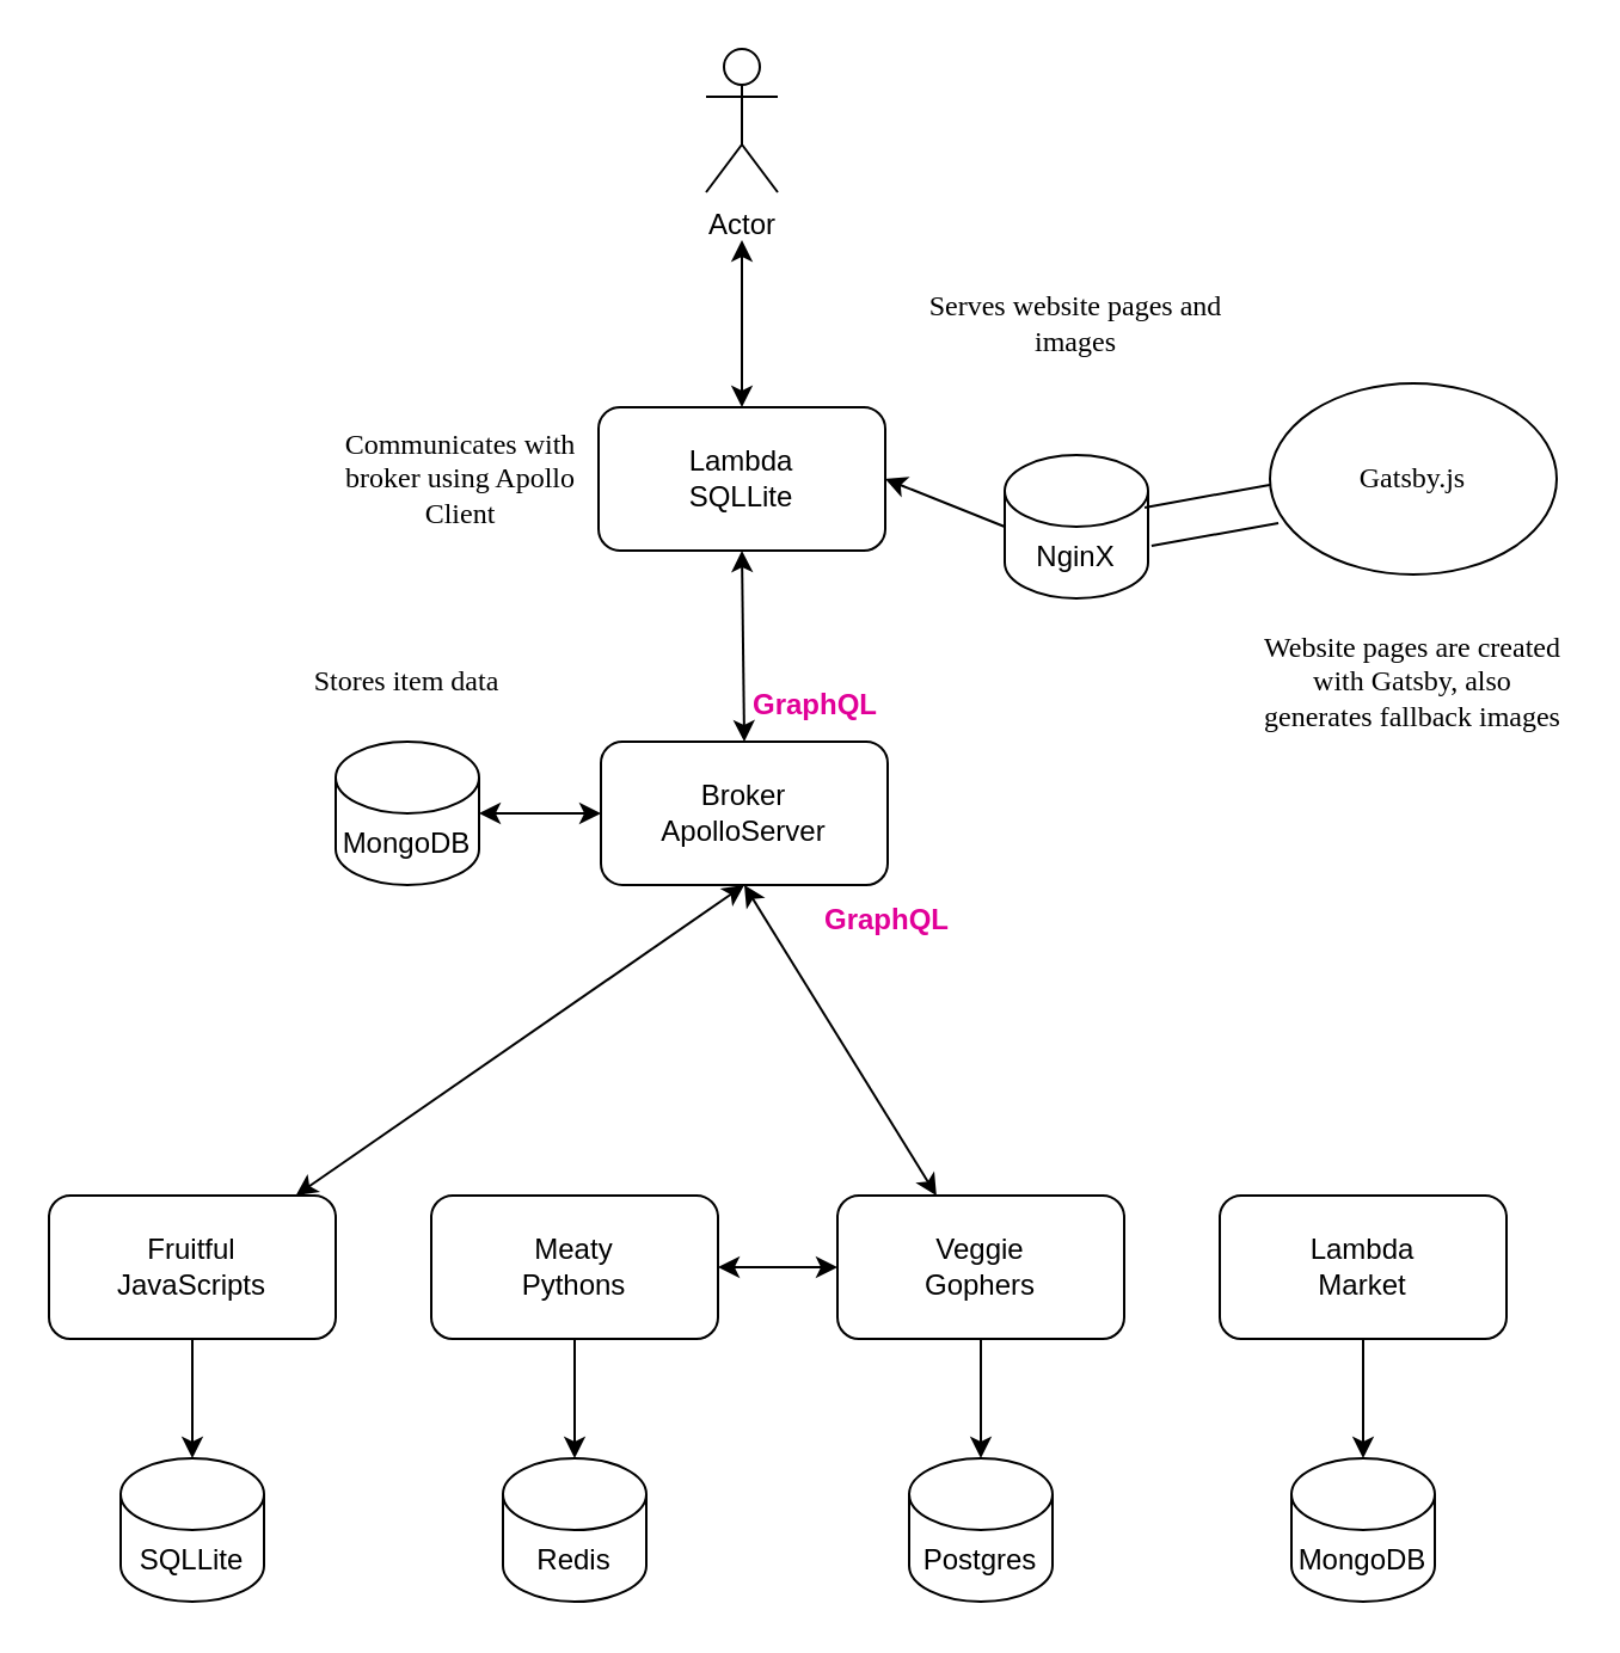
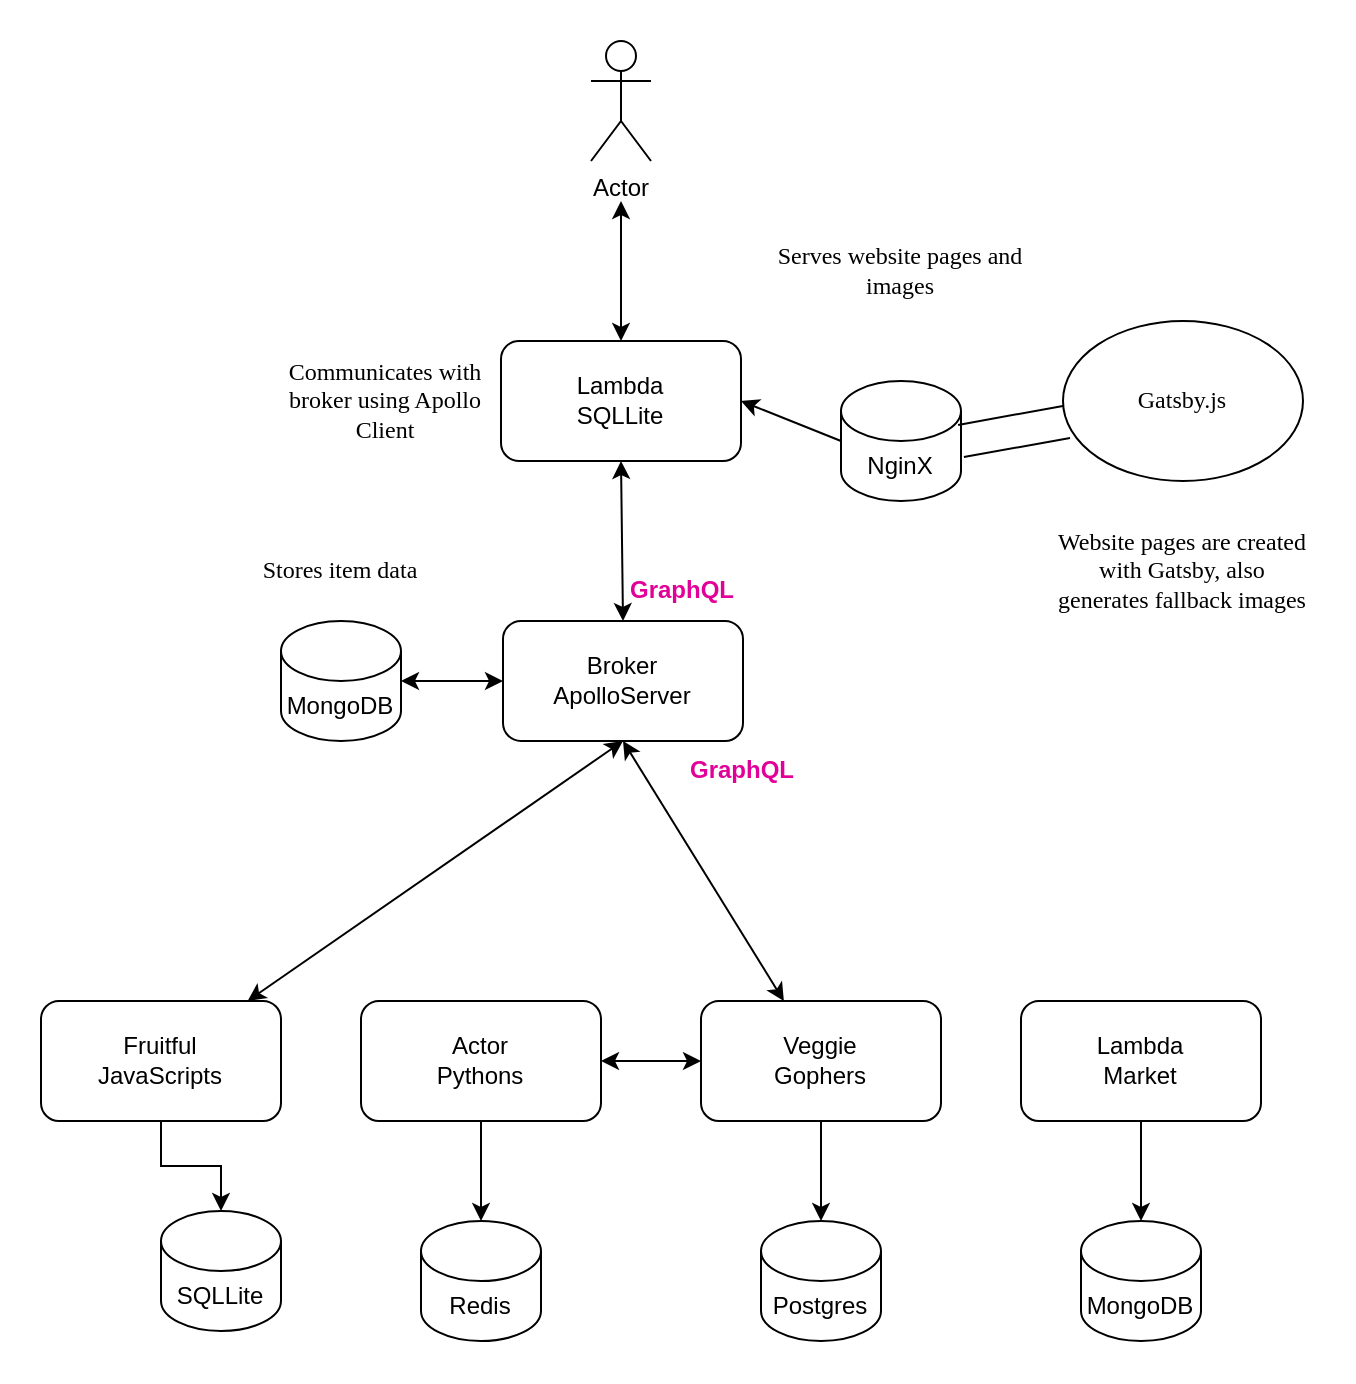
  <mxCell id="0" />
  <mxCell id="1" parent="0" />
  <mxCell id="2" style="edgeStyle=none;html=1;exitX=0.5;exitY=0;exitDx=0;exitDy=0;entryX=0.5;entryY=1;entryDx=0;entryDy=0;startArrow=classic;startFill=1;" edge="1" parent="1" source="3" target="12"><mxGeometry relative="1" as="geometry" /></mxCell>
  <mxCell id="3" value="Broker&lt;br&gt;ApolloServer" style="rounded=1;whiteSpace=wrap;html=1;" parent="1" vertex="1"><mxGeometry x="251" y="310" width="120" height="60" as="geometry" /></mxCell>
  <mxCell id="4" style="edgeStyle=none;html=1;startArrow=classic;startFill=1;" edge="1" parent="1" source="5" target="3"><mxGeometry relative="1" as="geometry" /></mxCell>
  <mxCell id="5" value="MongoDB" style="shape=cylinder3;whiteSpace=wrap;html=1;boundedLbl=1;backgroundOutline=1;size=15;" parent="1" vertex="1"><mxGeometry x="140" y="310" width="60" height="60" as="geometry" /></mxCell>
  <mxCell id="6" style="edgeStyle=none;html=1;entryX=0.5;entryY=1;entryDx=0;entryDy=0;startArrow=classic;startFill=1;rounded=1;" edge="1" parent="1" source="7" target="3"><mxGeometry relative="1" as="geometry" /></mxCell>
  <mxCell id="7" value="Fruitful&lt;br&gt;JavaScripts" style="rounded=1;whiteSpace=wrap;html=1;" parent="1" vertex="1"><mxGeometry x="20" y="500" width="120" height="60" as="geometry" /></mxCell>
  <mxCell id="8" style="edgeStyle=orthogonalEdgeStyle;rounded=0;orthogonalLoop=1;jettySize=auto;html=1;exitX=0.5;exitY=1;exitDx=0;exitDy=0;entryX=0.5;entryY=0;entryDx=0;entryDy=0;entryPerimeter=0;" parent="1" source="7" target="9" edge="1"><mxGeometry relative="1" as="geometry"><mxPoint x="80" y="570" as="sourcePoint" /><mxPoint x="80" y="610" as="targetPoint" /></mxGeometry></mxCell>
- <mxCell id="9" value="SQLLite" style="shape=cylinder3;whiteSpace=wrap;html=1;boundedLbl=1;backgroundOutline=1;size=15;" parent="1" vertex="1"><mxGeometry x="50" y="610" width="60" height="60" as="geometry" /></mxCell>
+ <mxCell id="9" value="SQLLite" style="shape=cylinder3;whiteSpace=wrap;html=1;boundedLbl=1;backgroundOutline=1;size=15;" parent="1" vertex="1"><mxGeometry x="80" y="605" width="60" height="60" as="geometry" /></mxCell>
  <mxCell id="10" value="Actor" style="shape=umlActor;verticalLabelPosition=bottom;verticalAlign=top;html=1;outlineConnect=0;" parent="1" vertex="1"><mxGeometry x="295" y="20" width="30" height="60" as="geometry" /></mxCell>
  <mxCell id="11" style="edgeStyle=none;html=1;startArrow=classic;startFill=1;" edge="1" parent="1" source="12"><mxGeometry relative="1" as="geometry"><mxPoint x="310" y="100" as="targetPoint" /></mxGeometry></mxCell>
  <mxCell id="12" value="Lambda&lt;br&gt;SQLLite" style="rounded=1;whiteSpace=wrap;html=1;" parent="1" vertex="1"><mxGeometry x="250" y="170" width="120" height="60" as="geometry" /></mxCell>
  <mxCell id="13" style="edgeStyle=none;html=1;startArrow=classic;startFill=1;" edge="1" parent="1" source="14" target="18"><mxGeometry relative="1" as="geometry" /></mxCell>
- <mxCell id="14" value="Meaty&lt;br&gt;Pythons" style="rounded=1;whiteSpace=wrap;html=1;" parent="1" vertex="1"><mxGeometry x="180" y="500" width="120" height="60" as="geometry" /></mxCell>
+ <mxCell id="14" value="Actor&lt;br&gt;Pythons" style="rounded=1;whiteSpace=wrap;html=1;" parent="1" vertex="1"><mxGeometry x="180" y="500" width="120" height="60" as="geometry" /></mxCell>
  <mxCell id="15" style="edgeStyle=orthogonalEdgeStyle;rounded=0;orthogonalLoop=1;jettySize=auto;html=1;exitX=0.5;exitY=1;exitDx=0;exitDy=0;entryX=0.5;entryY=0;entryDx=0;entryDy=0;entryPerimeter=0;" parent="1" source="14" target="16" edge="1"><mxGeometry relative="1" as="geometry"><mxPoint x="239" y="570" as="sourcePoint" /><mxPoint x="239" y="610" as="targetPoint" /></mxGeometry></mxCell>
  <mxCell id="16" value="Redis" style="shape=cylinder3;whiteSpace=wrap;html=1;boundedLbl=1;backgroundOutline=1;size=15;" parent="1" vertex="1"><mxGeometry x="210" y="610" width="60" height="60" as="geometry" /></mxCell>
  <mxCell id="17" style="edgeStyle=none;html=1;startArrow=classic;startFill=1;" edge="1" parent="1" source="18"><mxGeometry relative="1" as="geometry"><mxPoint x="311" y="370" as="targetPoint" /></mxGeometry></mxCell>
  <mxCell id="18" value="Veggie&lt;br&gt;Gophers" style="rounded=1;whiteSpace=wrap;html=1;" parent="1" vertex="1"><mxGeometry x="350" y="500" width="120" height="60" as="geometry" /></mxCell>
  <mxCell id="19" style="edgeStyle=orthogonalEdgeStyle;rounded=0;orthogonalLoop=1;jettySize=auto;html=1;exitX=0.5;exitY=1;exitDx=0;exitDy=0;entryX=0.5;entryY=0;entryDx=0;entryDy=0;entryPerimeter=0;" parent="1" source="18" target="20" edge="1"><mxGeometry relative="1" as="geometry"><mxPoint x="420" y="570" as="sourcePoint" /><mxPoint x="420" y="610" as="targetPoint" /></mxGeometry></mxCell>
  <mxCell id="20" value="Postgres" style="shape=cylinder3;whiteSpace=wrap;html=1;boundedLbl=1;backgroundOutline=1;size=15;" parent="1" vertex="1"><mxGeometry x="380" y="610" width="60" height="60" as="geometry" /></mxCell>
  <mxCell id="21" style="edgeStyle=none;rounded=1;html=1;exitX=0;exitY=0.5;exitDx=0;exitDy=0;exitPerimeter=0;entryX=1;entryY=0.5;entryDx=0;entryDy=0;fontFamily=Tahoma;startArrow=none;startFill=0;endArrow=classic;endFill=1;" edge="1" parent="1" source="22" target="12"><mxGeometry relative="1" as="geometry" /></mxCell>
  <mxCell id="22" value="NginX" style="shape=cylinder3;whiteSpace=wrap;html=1;boundedLbl=1;backgroundOutline=1;size=15;" parent="1" vertex="1"><mxGeometry x="420" y="190" width="60" height="60" as="geometry" /></mxCell>
  <mxCell id="23" value="Lambda&lt;br&gt;Market" style="rounded=1;whiteSpace=wrap;html=1;" vertex="1" parent="1"><mxGeometry x="510" y="500" width="120" height="60" as="geometry" /></mxCell>
  <mxCell id="24" style="edgeStyle=orthogonalEdgeStyle;rounded=0;orthogonalLoop=1;jettySize=auto;html=1;exitX=0.5;exitY=1;exitDx=0;exitDy=0;entryX=0.5;entryY=0;entryDx=0;entryDy=0;entryPerimeter=0;" edge="1" parent="1" source="23" target="25"><mxGeometry relative="1" as="geometry"><mxPoint x="580" y="570" as="sourcePoint" /><mxPoint x="580" y="610" as="targetPoint" /></mxGeometry></mxCell>
  <mxCell id="25" value="MongoDB" style="shape=cylinder3;whiteSpace=wrap;html=1;boundedLbl=1;backgroundOutline=1;size=15;" vertex="1" parent="1"><mxGeometry x="540" y="610" width="60" height="60" as="geometry" /></mxCell>
  <mxCell id="26" value="&lt;p&gt;&lt;font face=&quot;Tahoma&quot;&gt;Stores item data&lt;/font&gt;&lt;/p&gt;" style="text;html=1;strokeColor=none;fillColor=none;align=center;verticalAlign=middle;whiteSpace=wrap;rounded=0;" vertex="1" parent="1"><mxGeometry x="105" y="270" width="130" height="30" as="geometry" /></mxCell>
  <mxCell id="27" value="&lt;p&gt;&lt;font face=&quot;Tahoma&quot;&gt;Serves website pages and images&lt;/font&gt;&lt;/p&gt;" style="text;html=1;strokeColor=none;fillColor=none;align=center;verticalAlign=middle;whiteSpace=wrap;rounded=0;" vertex="1" parent="1"><mxGeometry x="385" y="120" width="130" height="30" as="geometry" /></mxCell>
  <mxCell id="28" style="edgeStyle=none;rounded=1;html=1;entryX=1;entryY=0.5;entryDx=0;entryDy=0;entryPerimeter=0;fontFamily=Helvetica;fontColor=#E10098;startArrow=none;startFill=0;endArrow=classic;endFill=1;shape=link;width=16.364;" edge="1" parent="1" source="29" target="22"><mxGeometry relative="1" as="geometry" /></mxCell>
  <mxCell id="29" value="Gatsby.js" style="ellipse;whiteSpace=wrap;html=1;fontFamily=Tahoma;" vertex="1" parent="1"><mxGeometry x="531" y="160" width="120" height="80" as="geometry" /></mxCell>
  <mxCell id="30" value="Website pages are created with Gatsby, also generates fallback images" style="text;html=1;strokeColor=none;fillColor=none;align=center;verticalAlign=middle;whiteSpace=wrap;rounded=0;fontFamily=Tahoma;" vertex="1" parent="1"><mxGeometry x="526" y="250" width="130" height="70" as="geometry" /></mxCell>
  <mxCell id="31" value="Communicates with broker using Apollo Client" style="text;html=1;strokeColor=none;fillColor=none;align=center;verticalAlign=middle;whiteSpace=wrap;rounded=0;fontFamily=Tahoma;" vertex="1" parent="1"><mxGeometry x="140" y="185" width="105" height="30" as="geometry" /></mxCell>
  <mxCell id="32" value="&lt;font face=&quot;Helvetica&quot; color=&quot;#e10098&quot;&gt;&lt;b&gt;GraphQL&lt;/b&gt;&lt;/font&gt;" style="text;html=1;strokeColor=none;fillColor=none;align=center;verticalAlign=middle;whiteSpace=wrap;rounded=0;fontFamily=Tahoma;" vertex="1" parent="1"><mxGeometry x="311" y="280" width="60" height="30" as="geometry" /></mxCell>
  <mxCell id="33" value="&lt;font face=&quot;Helvetica&quot; color=&quot;#e10098&quot;&gt;&lt;b&gt;GraphQL&lt;/b&gt;&lt;/font&gt;" style="text;html=1;strokeColor=none;fillColor=none;align=center;verticalAlign=middle;whiteSpace=wrap;rounded=0;fontFamily=Tahoma;" vertex="1" parent="1"><mxGeometry x="341" y="370" width="60" height="30" as="geometry" /></mxCell>
